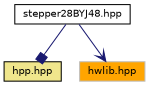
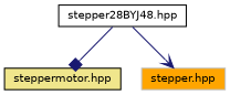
  digraph {
    node [color=black fontname=Helvetica fontsize=10 shape=record style=filled]
    edge [color=midnightblue fontname=Helvetica fontsize=10 labelfontname=Helvetica labelfontsize=10 style=solid]
    n1 [fillcolor=white fontcolor=black height=0.2 label="stepper28BYJ48.hpp" width=0.4]
-   n2 [fillcolor=khaki height=0.2 label="hpp.hpp" width=0.4]
-   n3 [color=grey75 fillcolor=orange height=0.2 label="hwlib.hpp" width=0.4]
+   n2 [fillcolor=khaki height=0.2 label="steppermotor.hpp" width=0.4]
+   n3 [color=grey75 fillcolor=orange height=0.2 label="stepper.hpp" width=0.4]
    n1 -> n2 [arrowhead=box]
    n1 -> n3 [arrowhead=vee]
  }
